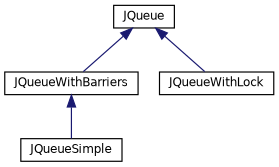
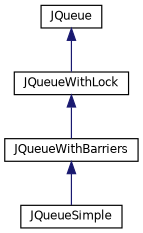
  digraph {
    rankdir=TB
    node [color=black fillcolor=white fontname=Helvetica fontsize=10 shape=record style=filled]
    edge [color=midnightblue dir=back fontname=Helvetica fontsize=10 labelfontname=Helvetica labelfontsize=10 style=solid]
    n1 [height=0.2 label=JQueue width=0.4]
    n2 [height=0.2 label=JQueueWithBarriers width=0.4]
    n3 [height=0.2 label=JQueueWithLock width=0.4]
    n4 [height=0.2 label=JQueueSimple width=0.4]
-   n1 -> n2
+   n3 -> n2
    n1 -> n3
    n2 -> n4
  }
